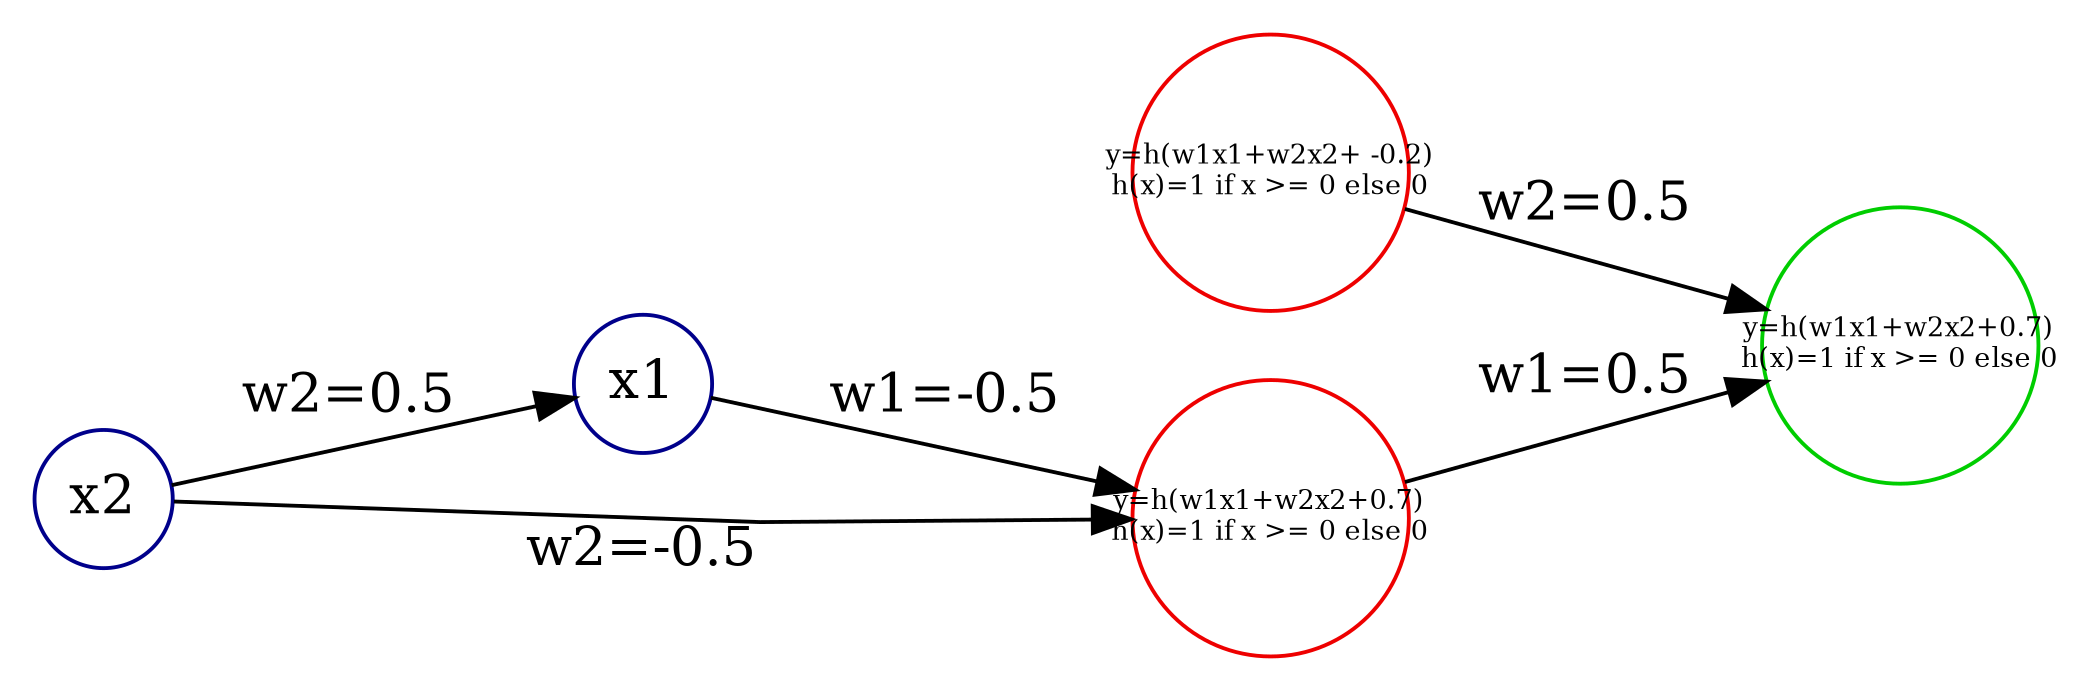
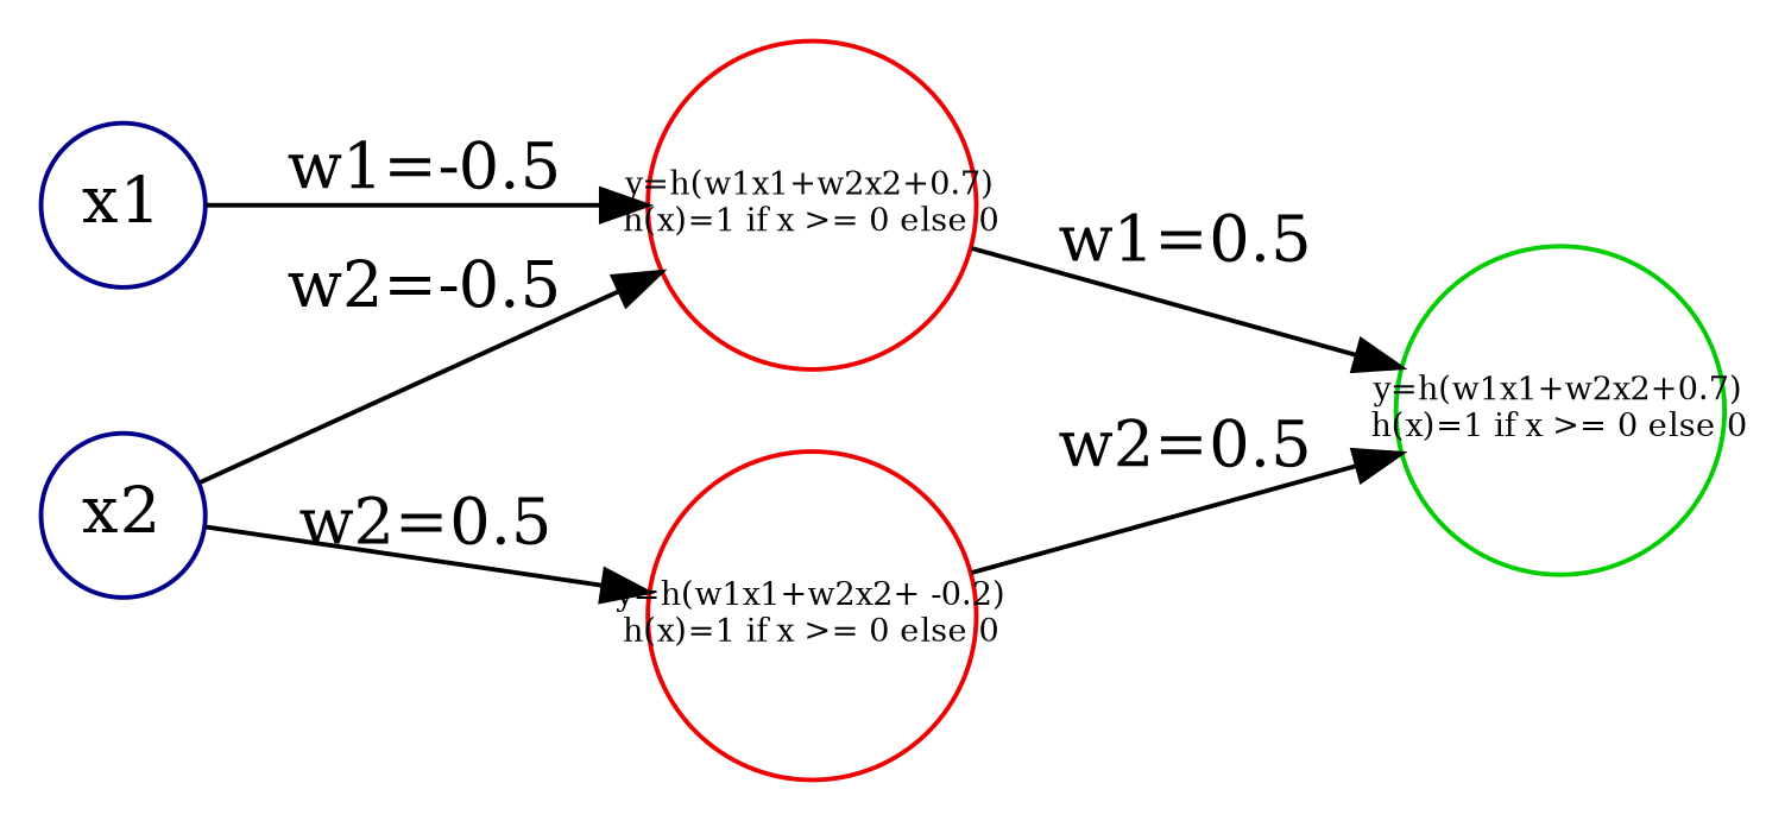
  digraph {
    rankdir=LR
    splines=line
    node [color=blue4 fixedsize=true shape=circle style=solid fontsize=7]
    n1 [label=x1 fontsize=""]
    n2 [label=x2 fontsize=""]
    n3 [color=red2 height=1 label="y=h(w1x1+w2x2+0.7)\nh(x)=1 if x >= 0 else 0" width=1]
    n4 [color=red2 height=1 label="y=h(w1x1+w2x2+ -0.2)\nh(x)=1 if x >= 0 else 0" width=1]
    n5 [color=green3 height=1 label="y=h(w1x1+w2x2+0.7)\nh(x)=1 if x >= 0 else 0" width=1]
    subgraph sub_1 {
      color=white
      label="input layer"
      n1
      n2
    }
    subgraph sub_2 {
      color=white
      label="output layer"
      n5
    }
    subgraph sub_3 {
      color=white
      label="hidden layer"
      n3
      n4
    }
    n1 -> n3 [label="w1=-0.5"]
    n2 -> n3 [label="w2=-0.5"]
-   n2 -> n1 [label="w2=0.5"]
+   n2 -> n4 [label="w2=0.5"]
    n3 -> n5 [label="w1=0.5"]
    n4 -> n5 [label="w2=0.5"]
  }
